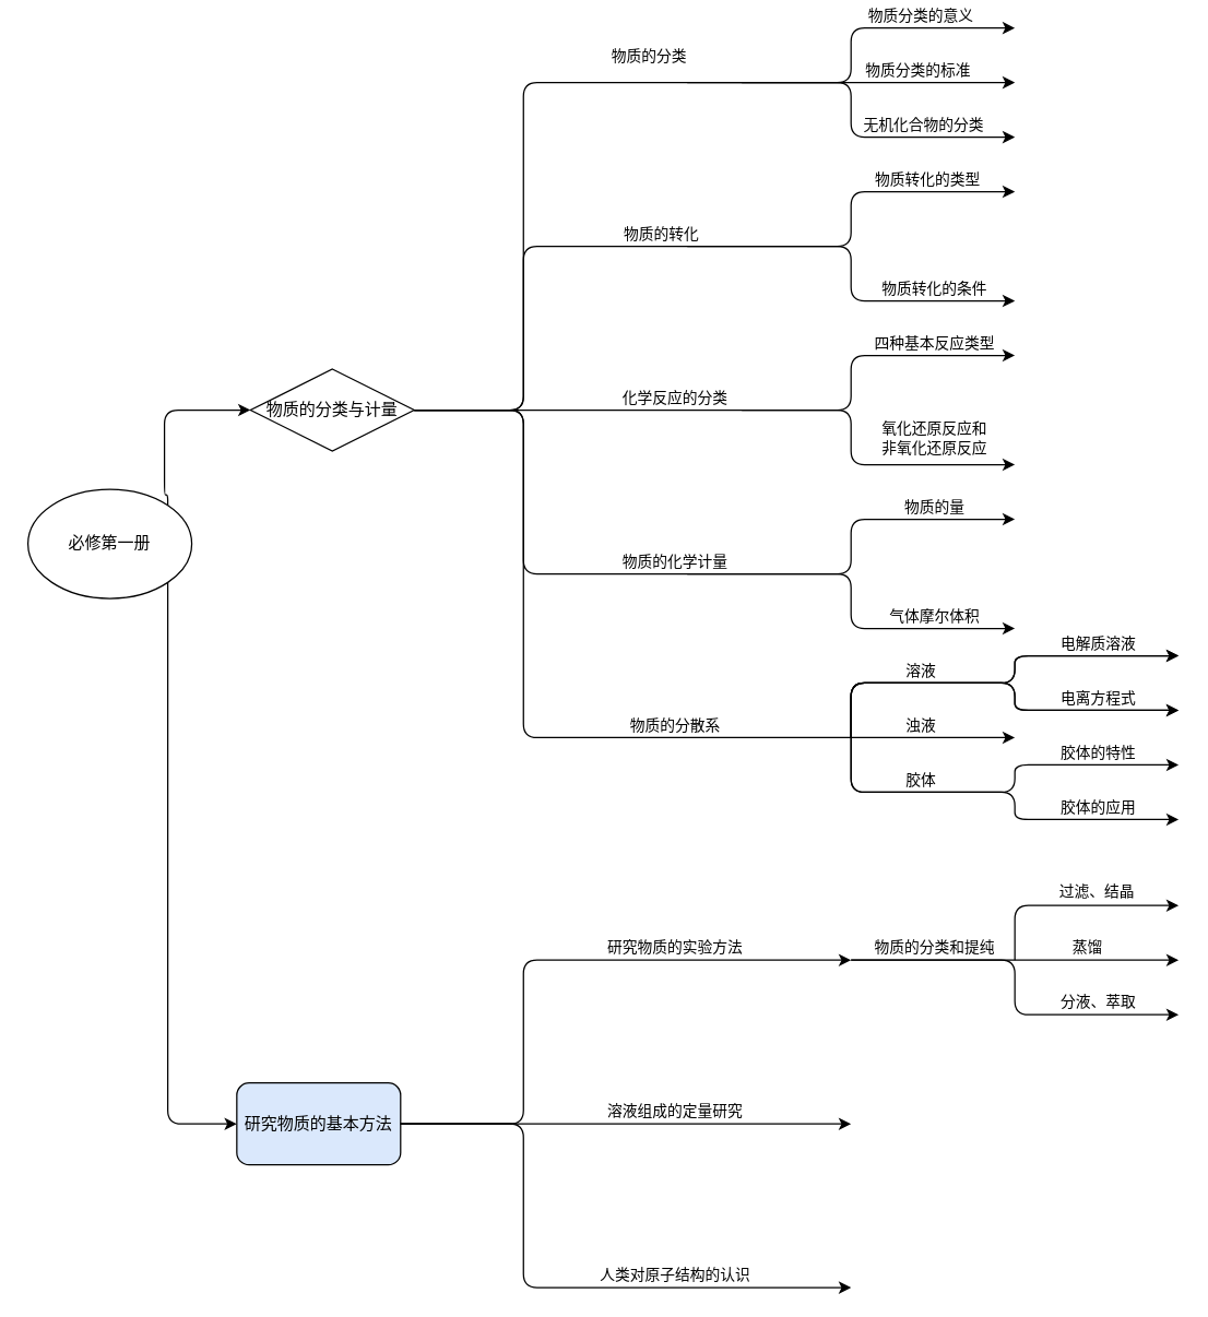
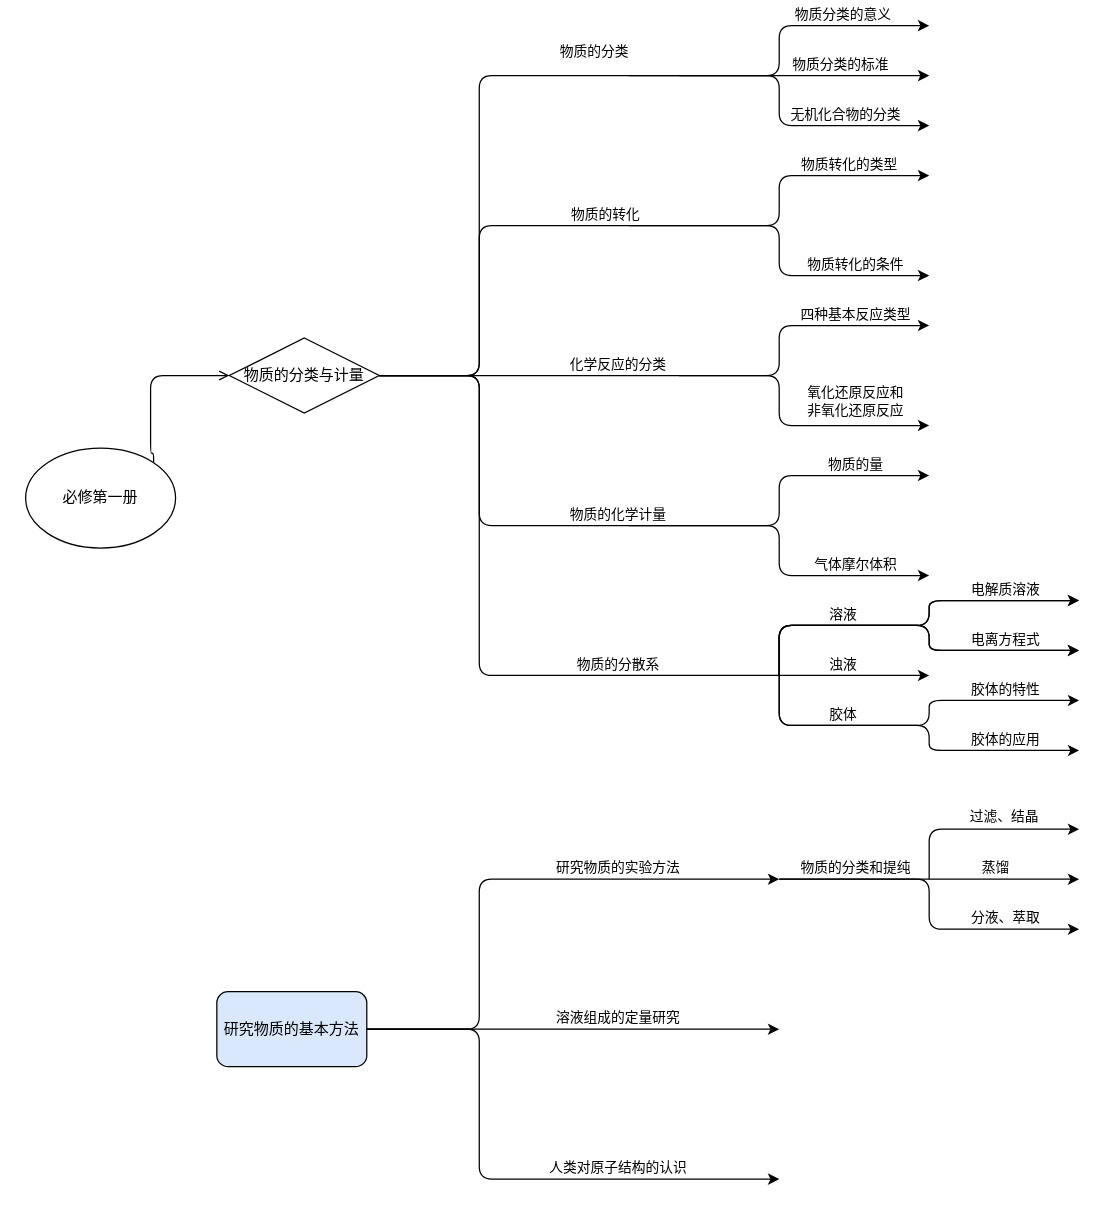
  <mxCell id="0" />
  <mxCell id="1" parent="0" />
  <mxCell id="2" value="必修第一册" style="ellipse;whiteSpace=wrap;html=1;" parent="1" vertex="1"><mxGeometry x="20" y="358" width="120" height="80" as="geometry" /></mxCell>
- <mxCell id="3" value="" style="edgeStyle=segmentEdgeStyle;endArrow=classic;html=1;entryX=0;entryY=0.5;entryDx=0;entryDy=0;exitX=1;exitY=0;exitDx=0;exitDy=0;" parent="1" source="2" target="5" edge="1"><mxGeometry width="50" height="50" relative="1" as="geometry"><mxPoint x="120" y="362" as="sourcePoint" /><mxPoint x="170" y="260" as="targetPoint" /><Array as="points"><mxPoint x="122" y="362" /><mxPoint x="120" y="362" /><mxPoint x="120" y="300" /></Array></mxGeometry></mxCell>
- <mxCell id="4" value="" style="edgeStyle=elbowEdgeStyle;elbow=vertical;endArrow=classic;html=1;exitX=1;exitY=1;exitDx=0;exitDy=0;entryX=0;entryY=0.5;entryDx=0;entryDy=0;" parent="1" source="2" edge="1" target="46"><mxGeometry width="50" height="50" relative="1" as="geometry"><mxPoint x="110" y="673" as="sourcePoint" /><mxPoint x="180" y="813" as="targetPoint" /><Array as="points"><mxPoint x="143" y="823" /></Array></mxGeometry></mxCell>
+ <mxCell id="3" value="" style="edgeStyle=segmentEdgeStyle;endArrow=open;html=1;entryX=0;entryY=0.5;entryDx=0;entryDy=0;exitX=1;exitY=0;exitDx=0;exitDy=0;" parent="1" source="2" target="5" edge="1"><mxGeometry width="50" height="50" relative="1" as="geometry"><mxPoint x="120" y="362" as="sourcePoint" /><mxPoint x="170" y="260" as="targetPoint" /><Array as="points"><mxPoint x="122" y="362" /><mxPoint x="120" y="362" /><mxPoint x="120" y="300" /></Array></mxGeometry></mxCell>
  <mxCell id="5" value="物质的分类与计量" style="rhombus;whiteSpace=wrap;html=1;" parent="1" vertex="1"><mxGeometry x="183" y="270" width="120" height="60" as="geometry" /></mxCell>
  <mxCell id="6" value="" style="endArrow=classic;html=1;exitX=1;exitY=0.5;exitDx=0;exitDy=0;" parent="1" source="5" edge="1"><mxGeometry width="50" height="50" relative="1" as="geometry"><mxPoint x="303" y="260" as="sourcePoint" /><mxPoint x="743" y="140" as="targetPoint" /><Array as="points"><mxPoint x="383" y="300" /><mxPoint x="383" y="180" /><mxPoint x="623" y="180" /><mxPoint x="623" y="140" /></Array></mxGeometry></mxCell>
  <mxCell id="7" value="物质的转化" style="edgeLabel;html=1;align=center;verticalAlign=middle;resizable=0;points=[];" parent="6" vertex="1" connectable="0"><mxGeometry x="0.492" y="-1" relative="1" as="geometry"><mxPoint x="-141" y="-2" as="offset" /></mxGeometry></mxCell>
  <mxCell id="8" value="物质转化的类型" style="edgeLabel;html=1;align=center;verticalAlign=middle;resizable=0;points=[];" parent="6" vertex="1" connectable="0"><mxGeometry x="0.743" y="-2" relative="1" as="geometry"><mxPoint x="12" y="-12" as="offset" /></mxGeometry></mxCell>
  <mxCell id="9" value="" style="endArrow=classic;html=1;exitX=1;exitY=0.5;exitDx=0;exitDy=0;" parent="1" source="5" edge="1"><mxGeometry width="50" height="50" relative="1" as="geometry"><mxPoint x="353" y="450" as="sourcePoint" /><mxPoint x="743" y="260" as="targetPoint" /><Array as="points"><mxPoint x="623" y="300" /><mxPoint x="623" y="260" /></Array></mxGeometry></mxCell>
  <mxCell id="10" value="化学反应的分类" style="edgeLabel;html=1;align=center;verticalAlign=middle;resizable=0;points=[];" parent="9" vertex="1" connectable="0"><mxGeometry x="0.525" y="-2" relative="1" as="geometry"><mxPoint x="-136" y="28" as="offset" /></mxGeometry></mxCell>
  <mxCell id="11" value="四种基本反应类型" style="edgeLabel;html=1;align=center;verticalAlign=middle;resizable=0;points=[];" parent="9" vertex="1" connectable="0"><mxGeometry x="0.688" y="3" relative="1" as="geometry"><mxPoint x="15" y="-7" as="offset" /></mxGeometry></mxCell>
  <mxCell id="12" value="" style="endArrow=classic;html=1;exitX=1;exitY=0.5;exitDx=0;exitDy=0;" parent="1" source="5" edge="1"><mxGeometry width="50" height="50" relative="1" as="geometry"><mxPoint x="333" y="540" as="sourcePoint" /><mxPoint x="743" y="540" as="targetPoint" /><Array as="points"><mxPoint x="383" y="300" /><mxPoint x="383" y="540" /></Array></mxGeometry></mxCell>
  <mxCell id="13" value="物质的分散系" style="edgeLabel;html=1;align=center;verticalAlign=middle;resizable=0;points=[];" parent="12" vertex="1" connectable="0"><mxGeometry x="0.65" y="-2" relative="1" as="geometry"><mxPoint x="-131" y="-12" as="offset" /></mxGeometry></mxCell>
  <mxCell id="14" value="浊液" style="edgeLabel;html=1;align=center;verticalAlign=middle;resizable=0;points=[];" vertex="1" connectable="0" parent="12"><mxGeometry x="0.888" y="-2" relative="1" as="geometry"><mxPoint x="-32" y="-12" as="offset" /></mxGeometry></mxCell>
  <mxCell id="15" value="" style="endArrow=classic;html=1;exitX=1;exitY=0.5;exitDx=0;exitDy=0;" parent="1" source="5" edge="1"><mxGeometry width="50" height="50" relative="1" as="geometry"><mxPoint x="353" y="580" as="sourcePoint" /><mxPoint x="743" y="380" as="targetPoint" /><Array as="points"><mxPoint x="383" y="300" /><mxPoint x="383" y="420" /><mxPoint x="623" y="420" /><mxPoint x="623" y="380" /></Array></mxGeometry></mxCell>
  <mxCell id="16" value="物质的化学计量" style="edgeLabel;html=1;align=center;verticalAlign=middle;resizable=0;points=[];" parent="15" vertex="1" connectable="0"><mxGeometry x="0.758" y="-1" relative="1" as="geometry"><mxPoint x="-177" y="29" as="offset" /></mxGeometry></mxCell>
  <mxCell id="17" value="物质的量" style="edgeLabel;html=1;align=center;verticalAlign=middle;resizable=0;points=[];" vertex="1" connectable="0" parent="15"><mxGeometry x="0.847" y="-2" relative="1" as="geometry"><mxPoint x="-14" y="-12" as="offset" /></mxGeometry></mxCell>
  <mxCell id="18" value="" style="endArrow=classic;html=1;" parent="1" edge="1"><mxGeometry width="50" height="50" relative="1" as="geometry"><mxPoint x="543" y="60" as="sourcePoint" /><mxPoint x="743" y="20" as="targetPoint" /><Array as="points"><mxPoint x="623" y="60" /><mxPoint x="623" y="20" /></Array></mxGeometry></mxCell>
  <mxCell id="19" value="物质分类的意义" style="edgeLabel;html=1;align=center;verticalAlign=middle;resizable=0;points=[];" parent="18" vertex="1" connectable="0"><mxGeometry x="0.779" y="-2" relative="1" as="geometry"><mxPoint x="-43" y="-12" as="offset" /></mxGeometry></mxCell>
  <mxCell id="20" value="" style="endArrow=classic;html=1;exitX=1;exitY=0.5;exitDx=0;exitDy=0;" parent="1" source="5" edge="1"><mxGeometry width="50" height="50" relative="1" as="geometry"><mxPoint x="303" y="260" as="sourcePoint" /><mxPoint x="743" y="60" as="targetPoint" /><Array as="points"><mxPoint x="383" y="300" /><mxPoint x="383" y="60" /></Array></mxGeometry></mxCell>
  <mxCell id="21" value="物质分类的标准" style="edgeLabel;html=1;align=center;verticalAlign=middle;resizable=0;points=[];" parent="20" vertex="1" connectable="0"><mxGeometry x="0.427" y="-1" relative="1" as="geometry"><mxPoint x="123" y="-11" as="offset" /></mxGeometry></mxCell>
  <mxCell id="22" value="物质的分类" style="edgeLabel;html=1;align=center;verticalAlign=middle;resizable=0;points=[];" parent="20" vertex="1" connectable="0"><mxGeometry x="0.209" y="2" relative="1" as="geometry"><mxPoint y="-18" as="offset" /></mxGeometry></mxCell>
  <mxCell id="23" value="" style="endArrow=classic;html=1;" parent="1" edge="1"><mxGeometry width="50" height="50" relative="1" as="geometry"><mxPoint x="503" y="60" as="sourcePoint" /><mxPoint x="743" y="100" as="targetPoint" /><Array as="points"><mxPoint x="623" y="60" /><mxPoint x="623" y="100" /></Array></mxGeometry></mxCell>
  <mxCell id="24" value="无机化合物的分类" style="edgeLabel;html=1;align=center;verticalAlign=middle;resizable=0;points=[];" parent="23" vertex="1" connectable="0"><mxGeometry x="0.267" y="-5" relative="1" as="geometry"><mxPoint x="35" y="-15" as="offset" /></mxGeometry></mxCell>
  <mxCell id="25" value="" style="endArrow=classic;html=1;" parent="1" edge="1"><mxGeometry width="50" height="50" relative="1" as="geometry"><mxPoint x="503" y="180" as="sourcePoint" /><mxPoint x="743" y="220" as="targetPoint" /><Array as="points"><mxPoint x="623" y="180" /><mxPoint x="623" y="220" /></Array></mxGeometry></mxCell>
  <mxCell id="26" value="物质转化的条件" style="edgeLabel;html=1;align=center;verticalAlign=middle;resizable=0;points=[];" parent="25" vertex="1" connectable="0"><mxGeometry x="0.714" y="-2" relative="1" as="geometry"><mxPoint x="-20" y="-12" as="offset" /></mxGeometry></mxCell>
  <mxCell id="27" value="" style="endArrow=classic;html=1;" parent="1" edge="1"><mxGeometry width="50" height="50" relative="1" as="geometry"><mxPoint x="543" y="300" as="sourcePoint" /><mxPoint x="743" y="340" as="targetPoint" /><Array as="points"><mxPoint x="623" y="300" /><mxPoint x="623" y="340" /></Array></mxGeometry></mxCell>
  <mxCell id="28" value="&lt;div&gt;氧化还原反应和&lt;/div&gt;&lt;div&gt;非氧化还原反应&lt;br&gt;&lt;/div&gt;" style="edgeLabel;html=1;align=center;verticalAlign=middle;resizable=0;points=[];" parent="27" vertex="1" connectable="0"><mxGeometry x="0.725" y="-3" relative="1" as="geometry"><mxPoint x="-27" y="-23" as="offset" /></mxGeometry></mxCell>
  <mxCell id="29" value="" style="endArrow=classic;html=1;fontFamily=Helvetica;fontSize=11;fontColor=#000000;align=center;strokeColor=#000000;" edge="1" parent="1"><mxGeometry width="50" height="50" relative="1" as="geometry"><mxPoint x="503" y="420" as="sourcePoint" /><mxPoint x="743" y="460" as="targetPoint" /><Array as="points"><mxPoint x="623" y="420" /><mxPoint x="623" y="460" /></Array></mxGeometry></mxCell>
  <mxCell id="30" value="气体摩尔体积" style="edgeLabel;html=1;align=center;verticalAlign=middle;resizable=0;points=[];" vertex="1" connectable="0" parent="29"><mxGeometry x="0.757" y="2" relative="1" as="geometry"><mxPoint x="-26" y="-8" as="offset" /></mxGeometry></mxCell>
  <mxCell id="31" value="" style="endArrow=classic;html=1;" edge="1" parent="1"><mxGeometry width="50" height="50" relative="1" as="geometry"><mxPoint x="623" y="540" as="sourcePoint" /><mxPoint x="863" y="520" as="targetPoint" /><Array as="points"><mxPoint x="623" y="500" /><mxPoint x="743" y="500" /><mxPoint x="743" y="520" /></Array></mxGeometry></mxCell>
  <mxCell id="32" value="溶液" style="edgeLabel;html=1;align=center;verticalAlign=middle;resizable=0;points=[];" vertex="1" connectable="0" parent="31"><mxGeometry x="0.125" y="-2" relative="1" as="geometry"><mxPoint x="-68" y="-19" as="offset" /></mxGeometry></mxCell>
  <mxCell id="33" value="电离方程式" style="edgeLabel;html=1;align=center;verticalAlign=middle;resizable=0;points=[];" vertex="1" connectable="0" parent="31"><mxGeometry x="0.48" relative="1" as="geometry"><mxPoint x="18" y="-10" as="offset" /></mxGeometry></mxCell>
  <mxCell id="34" value="" style="endArrow=classic;html=1;" edge="1" parent="1"><mxGeometry width="50" height="50" relative="1" as="geometry"><mxPoint x="623" y="540" as="sourcePoint" /><mxPoint x="863" y="480" as="targetPoint" /><Array as="points"><mxPoint x="623" y="500" /><mxPoint x="743" y="500" /><mxPoint x="743" y="480" /></Array></mxGeometry></mxCell>
  <mxCell id="35" value="电解质溶液" style="edgeLabel;html=1;align=center;verticalAlign=middle;resizable=0;points=[];" vertex="1" connectable="0" parent="34"><mxGeometry x="0.507" relative="1" as="geometry"><mxPoint x="14" y="-10" as="offset" /></mxGeometry></mxCell>
  <mxCell id="36" value="" style="endArrow=classic;html=1;" edge="1" parent="1"><mxGeometry width="50" height="50" relative="1" as="geometry"><mxPoint x="623" y="540" as="sourcePoint" /><mxPoint x="863" y="520" as="targetPoint" /><Array as="points"><mxPoint x="623" y="500" /><mxPoint x="743" y="500" /><mxPoint x="743" y="520" /></Array></mxGeometry></mxCell>
  <mxCell id="37" value="溶液" style="edgeLabel;html=1;align=center;verticalAlign=middle;resizable=0;points=[];" vertex="1" connectable="0" parent="36"><mxGeometry x="0.125" y="-2" relative="1" as="geometry"><mxPoint x="-68" y="-19" as="offset" /></mxGeometry></mxCell>
  <mxCell id="38" value="电离方程式" style="edgeLabel;html=1;align=center;verticalAlign=middle;resizable=0;points=[];" vertex="1" connectable="0" parent="36"><mxGeometry x="0.48" relative="1" as="geometry"><mxPoint x="18" y="-10" as="offset" /></mxGeometry></mxCell>
  <mxCell id="39" value="" style="endArrow=classic;html=1;" edge="1" parent="1"><mxGeometry width="50" height="50" relative="1" as="geometry"><mxPoint x="623" y="540" as="sourcePoint" /><mxPoint x="863" y="480" as="targetPoint" /><Array as="points"><mxPoint x="623" y="500" /><mxPoint x="743" y="500" /><mxPoint x="743" y="480" /></Array></mxGeometry></mxCell>
  <mxCell id="40" value="电解质溶液" style="edgeLabel;html=1;align=center;verticalAlign=middle;resizable=0;points=[];" vertex="1" connectable="0" parent="39"><mxGeometry x="0.507" relative="1" as="geometry"><mxPoint x="14" y="-10" as="offset" /></mxGeometry></mxCell>
  <mxCell id="41" value="" style="endArrow=classic;html=1;" edge="1" parent="1"><mxGeometry width="50" height="50" relative="1" as="geometry"><mxPoint x="623" y="540" as="sourcePoint" /><mxPoint x="863" y="600" as="targetPoint" /><Array as="points"><mxPoint x="623" y="580" /><mxPoint x="743" y="580" /><mxPoint x="743" y="600" /></Array></mxGeometry></mxCell>
  <mxCell id="42" value="胶体" style="edgeLabel;html=1;align=center;verticalAlign=middle;resizable=0;points=[];" vertex="1" connectable="0" parent="41"><mxGeometry x="0.125" y="-2" relative="1" as="geometry"><mxPoint x="-68" y="-19" as="offset" /></mxGeometry></mxCell>
  <mxCell id="43" value="胶体的应用" style="edgeLabel;html=1;align=center;verticalAlign=middle;resizable=0;points=[];" vertex="1" connectable="0" parent="41"><mxGeometry x="0.48" relative="1" as="geometry"><mxPoint x="18" y="-10" as="offset" /></mxGeometry></mxCell>
  <mxCell id="44" value="" style="endArrow=classic;html=1;" edge="1" parent="1"><mxGeometry width="50" height="50" relative="1" as="geometry"><mxPoint x="623" y="540" as="sourcePoint" /><mxPoint x="863" y="560" as="targetPoint" /><Array as="points"><mxPoint x="623" y="580" /><mxPoint x="743" y="580" /><mxPoint x="743" y="560" /></Array></mxGeometry></mxCell>
  <mxCell id="45" value="胶体的特性" style="edgeLabel;html=1;align=center;verticalAlign=middle;resizable=0;points=[];" vertex="1" connectable="0" parent="44"><mxGeometry x="0.507" relative="1" as="geometry"><mxPoint x="14" y="-10" as="offset" /></mxGeometry></mxCell>
  <mxCell id="46" value="研究物质的基本方法" style="rounded=1;whiteSpace=wrap;html=1;fillColor=#dae8fc;" vertex="1" parent="1"><mxGeometry x="173" y="793" width="120" height="60" as="geometry" /></mxCell>
  <mxCell id="47" value="" style="endArrow=classic;html=1;exitX=1;exitY=0.5;exitDx=0;exitDy=0;" edge="1" parent="1" source="46"><mxGeometry width="50" height="50" relative="1" as="geometry"><mxPoint x="353" y="643" as="sourcePoint" /><mxPoint x="623" y="703" as="targetPoint" /><Array as="points"><mxPoint x="383" y="823" /><mxPoint x="383" y="703" /></Array></mxGeometry></mxCell>
  <mxCell id="48" value="研究物质的实验方法" style="edgeLabel;html=1;align=center;verticalAlign=middle;resizable=0;points=[];" vertex="1" connectable="0" parent="47"><mxGeometry x="0.253" y="-1" relative="1" as="geometry"><mxPoint x="38.33" y="-11" as="offset" /></mxGeometry></mxCell>
  <mxCell id="49" value="" style="endArrow=classic;html=1;exitX=1;exitY=0.5;exitDx=0;exitDy=0;" edge="1" parent="1"><mxGeometry width="50" height="50" relative="1" as="geometry"><mxPoint x="293" y="823" as="sourcePoint" /><mxPoint x="623" y="823" as="targetPoint" /><Array as="points"><mxPoint x="383" y="823" /></Array></mxGeometry></mxCell>
  <mxCell id="50" value="溶液组成的定量研究" style="edgeLabel;html=1;align=center;verticalAlign=middle;resizable=0;points=[];" vertex="1" connectable="0" parent="49"><mxGeometry x="0.253" y="-1" relative="1" as="geometry"><mxPoint x="-6.67" y="-11" as="offset" /></mxGeometry></mxCell>
  <mxCell id="51" value="" style="endArrow=classic;html=1;exitX=1;exitY=0.5;exitDx=0;exitDy=0;" edge="1" parent="1"><mxGeometry width="50" height="50" relative="1" as="geometry"><mxPoint x="293" y="823" as="sourcePoint" /><mxPoint x="623" y="943" as="targetPoint" /><Array as="points"><mxPoint x="383" y="823" /><mxPoint x="383" y="943" /></Array></mxGeometry></mxCell>
  <mxCell id="52" value="人类对原子结构的认识" style="edgeLabel;html=1;align=center;verticalAlign=middle;resizable=0;points=[];" vertex="1" connectable="0" parent="51"><mxGeometry x="0.253" y="-1" relative="1" as="geometry"><mxPoint x="38.33" y="-11" as="offset" /></mxGeometry></mxCell>
  <mxCell id="53" value="" style="endArrow=classic;html=1;" edge="1" parent="1"><mxGeometry width="50" height="50" relative="1" as="geometry"><mxPoint x="623" y="703" as="sourcePoint" /><mxPoint x="863" y="703" as="targetPoint" /></mxGeometry></mxCell>
  <mxCell id="54" value="蒸馏" style="edgeLabel;html=1;align=center;verticalAlign=middle;resizable=0;points=[];" vertex="1" connectable="0" parent="53"><mxGeometry x="0.433" y="3" relative="1" as="geometry"><mxPoint y="-7" as="offset" /></mxGeometry></mxCell>
  <mxCell id="55" value="物质的分类和提纯" style="edgeLabel;html=1;align=center;verticalAlign=middle;resizable=0;points=[];" vertex="1" connectable="0" parent="53"><mxGeometry x="-0.553" y="-2" relative="1" as="geometry"><mxPoint x="6.67" y="-12" as="offset" /></mxGeometry></mxCell>
  <mxCell id="56" value="过滤、结晶" style="endArrow=classic;html=1;" edge="1" parent="1"><mxGeometry x="0.25" y="10" width="50" height="50" relative="1" as="geometry"><mxPoint x="743" y="703" as="sourcePoint" /><mxPoint x="863" y="663" as="targetPoint" /><Array as="points"><mxPoint x="743" y="663" /></Array><mxPoint as="offset" /></mxGeometry></mxCell>
  <mxCell id="57" value="" style="endArrow=classic;html=1;" edge="1" parent="1"><mxGeometry width="50" height="50" relative="1" as="geometry"><mxPoint x="623" y="703" as="sourcePoint" /><mxPoint x="863" y="743" as="targetPoint" /><Array as="points"><mxPoint x="743" y="703" /><mxPoint x="743" y="743" /></Array></mxGeometry></mxCell>
  <mxCell id="58" value="分液、萃取" style="edgeLabel;html=1;align=center;verticalAlign=middle;resizable=0;points=[];" vertex="1" connectable="0" parent="57"><mxGeometry x="0.752" y="3" relative="1" as="geometry"><mxPoint x="-25" y="-7" as="offset" /></mxGeometry></mxCell>
